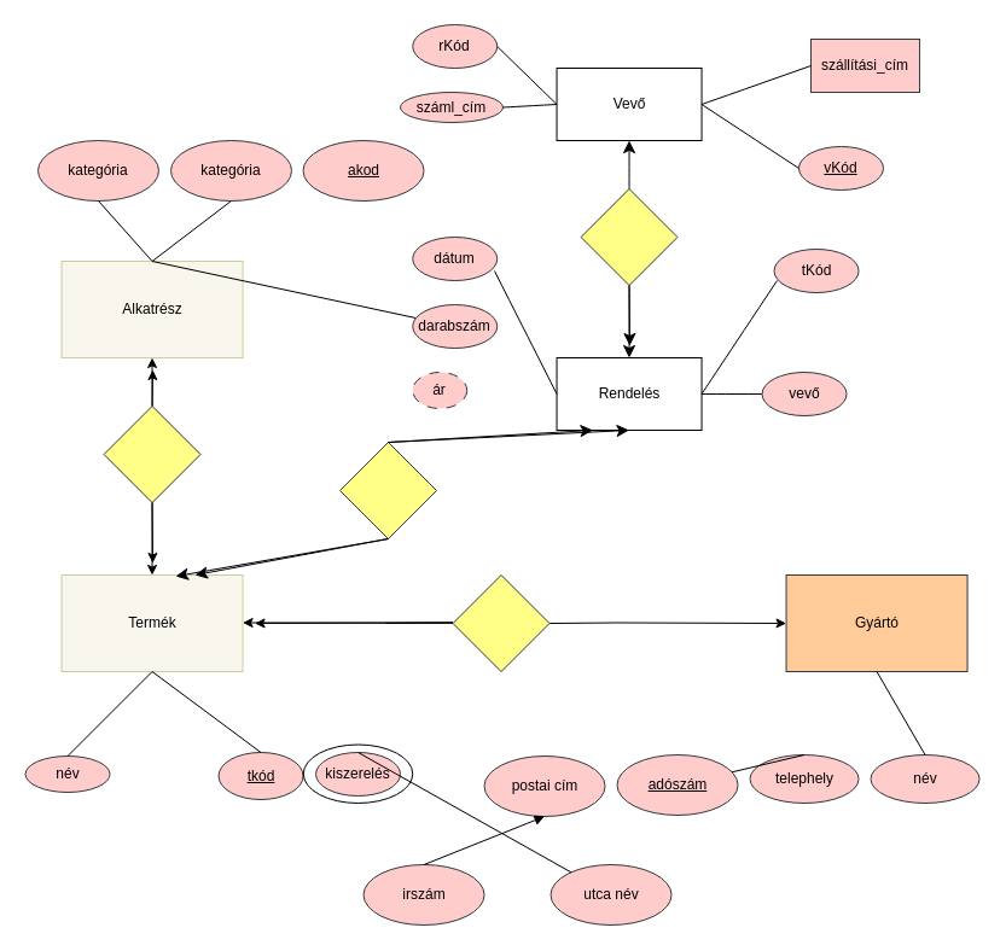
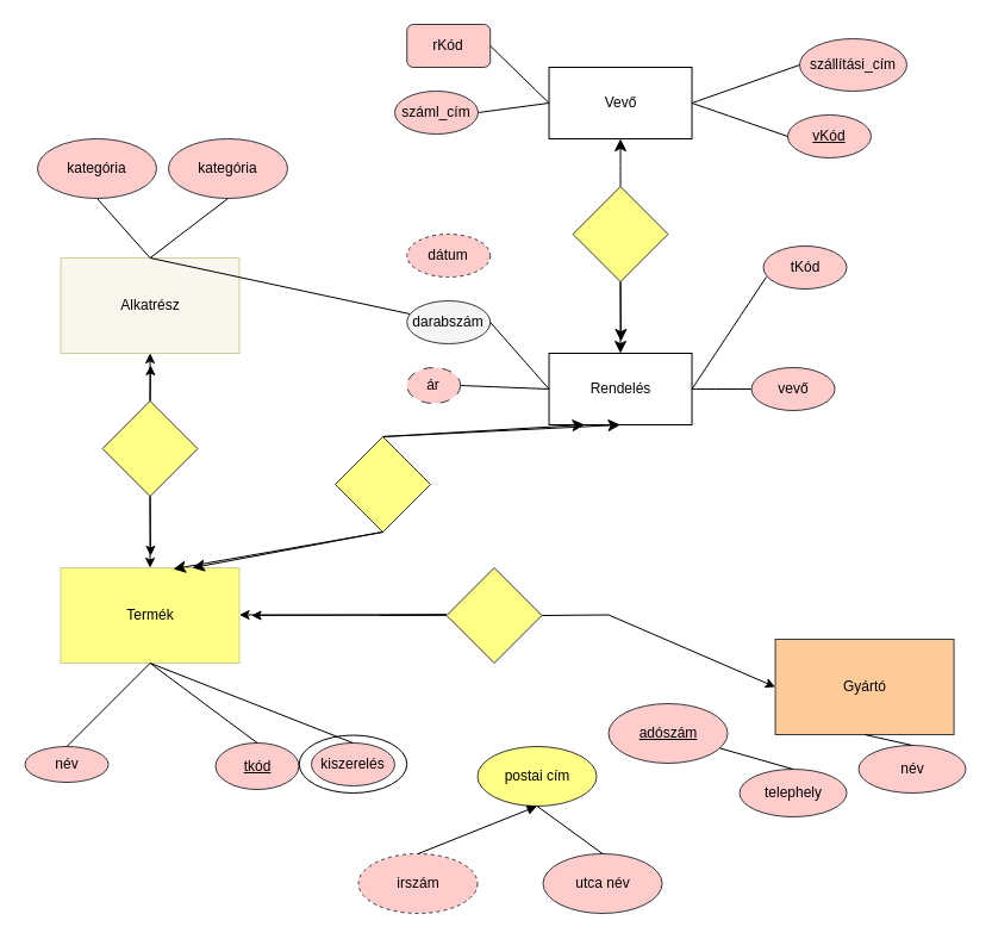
  <mxCell id="0" />
  <mxCell id="1" parent="0" />
- <mxCell id="2" value="Termék" style="rounded=0;whiteSpace=wrap;html=1;fillColor=#f9f7ed;strokeColor=#CBCF9C;" parent="1" vertex="1"><mxGeometry x="50.54" y="476" width="150" height="80" as="geometry" /></mxCell>
- <mxCell id="3" value="Gyártó" style="rounded=0;whiteSpace=wrap;html=1;fillColor=#ffcc99;strokeColor=#36393d;" parent="1" vertex="1"><mxGeometry x="650.54" y="476" width="150" height="80" as="geometry" /></mxCell>
+ <mxCell id="2" value="Termék" style="rounded=0;whiteSpace=wrap;html=1;fillColor=#ffff88;strokeColor=#CBCF9C;" parent="1" vertex="1"><mxGeometry x="50.54" y="476" width="150" height="80" as="geometry" /></mxCell>
+ <mxCell id="3" value="Gyártó" style="rounded=0;whiteSpace=wrap;html=1;fillColor=#ffcc99;strokeColor=#36393d;" parent="1" vertex="1"><mxGeometry x="650.54" y="536" width="150" height="80" as="geometry" /></mxCell>
  <mxCell id="4" value="" style="endArrow=classic;html=1;rounded=0;exitX=1;exitY=0.5;exitDx=0;exitDy=0;entryX=0;entryY=0.5;entryDx=0;entryDy=0;" parent="1" source="5" target="3" edge="1"><mxGeometry width="50" height="50" relative="1" as="geometry"><mxPoint x="400.54" y="515.5" as="sourcePoint" /><mxPoint x="630.54" y="516" as="targetPoint" /><Array as="points"><mxPoint x="510.54" y="515.5" /></Array></mxGeometry></mxCell>
  <mxCell id="5" value="" style="rhombus;whiteSpace=wrap;html=1;fillColor=#ffff88;strokeColor=#36393d;" parent="1" vertex="1"><mxGeometry x="374.54" y="476" width="80" height="80" as="geometry" /></mxCell>
  <mxCell id="6" value="" style="endArrow=classic;html=1;rounded=0;exitX=1;exitY=0.5;exitDx=0;exitDy=0;" parent="1" edge="1"><mxGeometry width="50" height="50" relative="1" as="geometry"><mxPoint x="318.54" y="516" as="sourcePoint" /><mxPoint x="210.54" y="516" as="targetPoint" /><Array as="points"><mxPoint x="374.54" y="515.5" /></Array></mxGeometry></mxCell>
  <mxCell id="7" value="" style="endArrow=classic;html=1;rounded=0;entryX=1;entryY=0.5;entryDx=0;entryDy=0;exitX=0;exitY=0.5;exitDx=0;exitDy=0;" parent="1" edge="1"><mxGeometry width="50" height="50" relative="1" as="geometry"><mxPoint x="374.54" y="515.5" as="sourcePoint" /><mxPoint x="200.54" y="515.5" as="targetPoint" /></mxGeometry></mxCell>
  <mxCell id="8" value="név" style="ellipse;whiteSpace=wrap;html=1;fillColor=#ffcccc;strokeColor=#36393d;" parent="1" vertex="1"><mxGeometry x="20.54" y="626" width="70" height="30" as="geometry" /></mxCell>
- <mxCell id="9" value="telephely" style="ellipse;whiteSpace=wrap;html=1;fillColor=#ffcccc;strokeColor=#36393d;" parent="1" vertex="1"><mxGeometry x="620.54" y="625" width="90" height="40" as="geometry" /></mxCell>
+ <mxCell id="9" value="telephely" style="ellipse;whiteSpace=wrap;html=1;fillColor=#ffcccc;strokeColor=#36393d;" parent="1" vertex="1"><mxGeometry x="620.54" y="645" width="90" height="40" as="geometry" /></mxCell>
  <mxCell id="10" value="név" style="ellipse;whiteSpace=wrap;html=1;fillColor=#ffcccc;strokeColor=#36393d;" parent="1" vertex="1"><mxGeometry x="720.54" y="625" width="90" height="40" as="geometry" /></mxCell>
- <mxCell id="11" value="&lt;u&gt;adószám&lt;/u&gt;" style="ellipse;whiteSpace=wrap;html=1;fillColor=#ffcccc;strokeColor=#36393d;" parent="1" vertex="1"><mxGeometry x="510.54" y="625" width="100" height="50" as="geometry" /></mxCell>
+ <mxCell id="11" value="&lt;u&gt;adószám&lt;/u&gt;" style="ellipse;whiteSpace=wrap;html=1;fillColor=#ffcccc;strokeColor=#36393d;" parent="1" vertex="1"><mxGeometry x="510.54" y="590" width="100" height="50" as="geometry" /></mxCell>
  <mxCell id="12" value="&lt;u&gt;tkód&lt;/u&gt;" style="ellipse;whiteSpace=wrap;html=1;fillColor=#ffcccc;strokeColor=#36393d;" parent="1" vertex="1"><mxGeometry x="180.54" y="623" width="70" height="39" as="geometry" /></mxCell>
  <mxCell id="13" value="" style="endArrow=none;html=1;rounded=0;exitX=0.5;exitY=0;exitDx=0;exitDy=0;entryX=0.5;entryY=1;entryDx=0;entryDy=0;" parent="1" source="8" target="2" edge="1"><mxGeometry width="50" height="50" relative="1" as="geometry"><mxPoint x="41" y="625.4" as="sourcePoint" /><mxPoint x="120.54" y="576" as="targetPoint" /></mxGeometry></mxCell>
  <mxCell id="14" value="" style="endArrow=none;html=1;rounded=0;exitX=0.5;exitY=0;exitDx=0;exitDy=0;entryX=0.5;entryY=1;entryDx=0;entryDy=0;" parent="1" source="12" target="2" edge="1"><mxGeometry width="50" height="50" relative="1" as="geometry"><mxPoint x="390.54" y="676" as="sourcePoint" /><mxPoint x="440.54" y="626" as="targetPoint" /></mxGeometry></mxCell>
  <mxCell id="15" value="" style="endArrow=none;html=1;rounded=0;exitX=0.5;exitY=0;exitDx=0;exitDy=0;" parent="1" source="9" target="11" edge="1"><mxGeometry width="50" height="50" relative="1" as="geometry"><mxPoint x="390.54" y="676" as="sourcePoint" /><mxPoint x="440.54" y="626" as="targetPoint" /></mxGeometry></mxCell>
  <mxCell id="16" value="" style="endArrow=none;html=1;rounded=0;exitX=0.5;exitY=0;exitDx=0;exitDy=0;entryX=0.5;entryY=1;entryDx=0;entryDy=0;" parent="1" source="10" target="3" edge="1"><mxGeometry width="50" height="50" relative="1" as="geometry"><mxPoint x="390.54" y="676" as="sourcePoint" /><mxPoint x="440.54" y="626" as="targetPoint" /></mxGeometry></mxCell>
- <mxCell id="17" value="postai cím" style="ellipse;whiteSpace=wrap;html=1;fillColor=#ffcccc;strokeColor=#36393d;" parent="1" vertex="1"><mxGeometry x="400.54" y="626" width="100" height="50" as="geometry" /></mxCell>
+ <mxCell id="17" value="postai cím" style="ellipse;whiteSpace=wrap;html=1;fillColor=#ffff88;strokeColor=#36393d;" parent="1" vertex="1"><mxGeometry x="400.54" y="626" width="100" height="50" as="geometry" /></mxCell>
  <mxCell id="18" value="utca név" style="ellipse;whiteSpace=wrap;html=1;fillColor=#ffcccc;strokeColor=#36393d;" parent="1" vertex="1"><mxGeometry x="455.54" y="716" width="100" height="50" as="geometry" /></mxCell>
- <mxCell id="19" value="irszám" style="ellipse;whiteSpace=wrap;html=1;fillColor=#ffcccc;strokeColor=#36393d;" parent="1" vertex="1"><mxGeometry x="300.54" y="716" width="100" height="50" as="geometry" /></mxCell>
+ <mxCell id="19" value="irszám" style="ellipse;whiteSpace=wrap;html=1;fillColor=#ffcccc;strokeColor=#36393d;dashed=1;" parent="1" vertex="1"><mxGeometry x="300.54" y="716" width="100" height="50" as="geometry" /></mxCell>
  <mxCell id="20" value="" style="endArrow=block;html=1;rounded=0;exitX=0.5;exitY=0;exitDx=0;exitDy=0;entryX=0.5;entryY=1;entryDx=0;entryDy=0;" parent="1" source="19" target="17" edge="1"><mxGeometry width="50" height="50" relative="1" as="geometry"><mxPoint x="440.54" y="676" as="sourcePoint" /><mxPoint x="490.54" y="626" as="targetPoint" /></mxGeometry></mxCell>
+ <mxCell id="21" value="" style="endArrow=none;html=1;rounded=0;entryX=0.5;entryY=1;entryDx=0;entryDy=0;exitX=0.5;exitY=0;exitDx=0;exitDy=0;" parent="1" source="18" target="17" edge="1"><mxGeometry width="50" height="50" relative="1" as="geometry"><mxPoint x="490.54" y="866" as="sourcePoint" /><mxPoint x="540.54" y="816" as="targetPoint" /></mxGeometry></mxCell>
  <mxCell id="22" value="kiszerelés" style="ellipse;whiteSpace=wrap;html=1;fillColor=#ffcccc;strokeColor=#36393d;" parent="1" vertex="1"><mxGeometry x="261" y="623" width="70" height="36" as="geometry" /></mxCell>
- <mxCell id="23" value="" style="endArrow=none;html=1;rounded=0;exitX=0.5;exitY=0;exitDx=0;exitDy=0;" parent="1" source="22" target="18" edge="1"><mxGeometry width="50" height="50" relative="1" as="geometry"><mxPoint x="170.54" y="676" as="sourcePoint" /><mxPoint x="220.54" y="626" as="targetPoint" /></mxGeometry></mxCell>
+ <mxCell id="23" value="" style="endArrow=none;html=1;rounded=0;exitX=0.5;exitY=0;exitDx=0;exitDy=0;entryX=0.5;entryY=1;entryDx=0;entryDy=0;" parent="1" source="22" target="2" edge="1"><mxGeometry width="50" height="50" relative="1" as="geometry"><mxPoint x="170.54" y="676" as="sourcePoint" /><mxPoint x="220.54" y="626" as="targetPoint" /></mxGeometry></mxCell>
  <mxCell id="24" value="Alkatrész" style="rounded=0;whiteSpace=wrap;html=1;fillColor=#f9f7ed;strokeColor=#CBCF9C;" parent="1" vertex="1"><mxGeometry x="50.54" y="216" width="150" height="80" as="geometry" /></mxCell>
  <mxCell id="25" value="" style="rhombus;whiteSpace=wrap;html=1;fillColor=#ffff88;strokeColor=#36393d;" parent="1" vertex="1"><mxGeometry x="85.54" y="336" width="80" height="80" as="geometry" /></mxCell>
  <mxCell id="26" value="" style="endArrow=classic;html=1;rounded=0;exitX=0.5;exitY=0;exitDx=0;exitDy=0;entryX=0.5;entryY=1;entryDx=0;entryDy=0;" parent="1" source="25" target="24" edge="1"><mxGeometry width="50" height="50" relative="1" as="geometry"><mxPoint x="180.54" y="376" as="sourcePoint" /><mxPoint x="230.54" y="326" as="targetPoint" /></mxGeometry></mxCell>
  <mxCell id="27" value="" style="endArrow=classic;html=1;rounded=0;exitX=0.5;exitY=0;exitDx=0;exitDy=0;" parent="1" source="25" edge="1"><mxGeometry width="50" height="50" relative="1" as="geometry"><mxPoint x="291" y="546" as="sourcePoint" /><mxPoint x="126" y="306" as="targetPoint" /></mxGeometry></mxCell>
  <mxCell id="28" value="" style="endArrow=classic;html=1;rounded=0;exitX=0.5;exitY=1;exitDx=0;exitDy=0;entryX=0.5;entryY=0;entryDx=0;entryDy=0;" parent="1" source="25" target="2" edge="1"><mxGeometry width="50" height="50" relative="1" as="geometry"><mxPoint x="291" y="546" as="sourcePoint" /><mxPoint x="341" y="496" as="targetPoint" /></mxGeometry></mxCell>
  <mxCell id="29" value="" style="endArrow=classic;html=1;rounded=0;exitX=0.5;exitY=1;exitDx=0;exitDy=0;" parent="1" source="25" edge="1"><mxGeometry width="50" height="50" relative="1" as="geometry"><mxPoint x="291" y="546" as="sourcePoint" /><mxPoint x="126" y="466" as="targetPoint" /></mxGeometry></mxCell>
  <mxCell id="30" value="" style="ellipse;whiteSpace=wrap;html=1;fillColor=none;" parent="1" vertex="1"><mxGeometry x="250.77" y="616.5" width="90.46" height="48.5" as="geometry" /></mxCell>
- <mxCell id="31" value="&lt;u&gt;akod&lt;/u&gt;" style="ellipse;whiteSpace=wrap;html=1;fillColor=#ffcccc;strokeColor=#36393d;" parent="1" vertex="1"><mxGeometry x="250.54" y="116" width="100" height="50" as="geometry" /></mxCell>
  <mxCell id="32" value="kategória" style="ellipse;whiteSpace=wrap;html=1;fillColor=#ffcccc;strokeColor=#36393d;" parent="1" vertex="1"><mxGeometry x="31" y="116" width="100" height="50" as="geometry" /></mxCell>
  <mxCell id="33" value="" style="endArrow=none;html=1;rounded=0;exitX=0.5;exitY=0;exitDx=0;exitDy=0;entryX=0.5;entryY=1;entryDx=0;entryDy=0;" parent="1" source="24" target="32" edge="1"><mxGeometry width="50" height="50" relative="1" as="geometry"><mxPoint x="601" y="446" as="sourcePoint" /><mxPoint x="651" y="396" as="targetPoint" /></mxGeometry></mxCell>
  <mxCell id="34" value="" style="endArrow=none;html=1;rounded=0;exitX=0.5;exitY=0;exitDx=0;exitDy=0;" parent="1" source="24" target="49" edge="1"><mxGeometry width="50" height="50" relative="1" as="geometry"><mxPoint x="601" y="446" as="sourcePoint" /><mxPoint x="651" y="396" as="targetPoint" /></mxGeometry></mxCell>
  <mxCell id="35" value="kategória" style="ellipse;whiteSpace=wrap;html=1;fillColor=#ffcccc;strokeColor=#36393d;" parent="1" vertex="1"><mxGeometry x="141" y="116" width="100" height="50" as="geometry" /></mxCell>
  <mxCell id="36" value="" style="endArrow=none;html=1;rounded=0;exitX=0.5;exitY=0;exitDx=0;exitDy=0;entryX=0.5;entryY=1;entryDx=0;entryDy=0;" parent="1" source="24" target="35" edge="1"><mxGeometry width="50" height="50" relative="1" as="geometry"><mxPoint x="601" y="446" as="sourcePoint" /><mxPoint x="651" y="396" as="targetPoint" /></mxGeometry></mxCell>
  <mxCell id="37" value="Rendelés" style="rounded=0;whiteSpace=wrap;html=1;" vertex="1" parent="1"><mxGeometry x="460.54" y="296" width="120" height="60" as="geometry" /></mxCell>
  <mxCell id="38" value="Vevő" style="rounded=0;whiteSpace=wrap;html=1;" vertex="1" parent="1"><mxGeometry x="460.54" y="56" width="120" height="60" as="geometry" /></mxCell>
  <mxCell id="39" value="" style="rhombus;whiteSpace=wrap;html=1;fillColor=#ffff88;strokeColor=#36393d;" vertex="1" parent="1"><mxGeometry x="281" y="366" width="80" height="80" as="geometry" /></mxCell>
  <mxCell id="40" value="" style="rhombus;whiteSpace=wrap;html=1;fillColor=#ffff88;strokeColor=#36393d;" vertex="1" parent="1"><mxGeometry x="480.54" y="156" width="80" height="80" as="geometry" /></mxCell>
  <mxCell id="41" value="" style="endArrow=classic;html=1;rounded=0;fontSize=12;startSize=8;endSize=8;curved=1;exitX=0.5;exitY=0;exitDx=0;exitDy=0;entryX=0.5;entryY=1;entryDx=0;entryDy=0;" edge="1" parent="1" source="39" target="37"><mxGeometry width="50" height="50" relative="1" as="geometry"><mxPoint x="561" y="466" as="sourcePoint" /><mxPoint x="621" y="416" as="targetPoint" /></mxGeometry></mxCell>
  <mxCell id="42" value="" style="endArrow=classic;html=1;rounded=0;fontSize=12;startSize=8;endSize=8;curved=1;exitX=0.5;exitY=1;exitDx=0;exitDy=0;entryX=0.63;entryY=0.013;entryDx=0;entryDy=0;entryPerimeter=0;" edge="1" parent="1" source="39" target="2"><mxGeometry width="50" height="50" relative="1" as="geometry"><mxPoint x="571" y="466" as="sourcePoint" /><mxPoint x="621" y="416" as="targetPoint" /></mxGeometry></mxCell>
  <mxCell id="43" value="" style="endArrow=classic;html=1;rounded=0;fontSize=12;startSize=8;endSize=8;curved=1;exitX=0.5;exitY=1;exitDx=0;exitDy=0;" edge="1" parent="1" source="39"><mxGeometry width="50" height="50" relative="1" as="geometry"><mxPoint x="281" y="436" as="sourcePoint" /><mxPoint x="161" y="476" as="targetPoint" /></mxGeometry></mxCell>
  <mxCell id="44" value="" style="endArrow=classic;html=1;rounded=0;fontSize=12;startSize=8;endSize=8;curved=1;exitX=0.5;exitY=0;exitDx=0;exitDy=0;entryX=0.25;entryY=1;entryDx=0;entryDy=0;" edge="1" parent="1" source="39" target="37"><mxGeometry width="50" height="50" relative="1" as="geometry"><mxPoint x="291" y="366" as="sourcePoint" /><mxPoint x="411" y="316" as="targetPoint" /></mxGeometry></mxCell>
  <mxCell id="45" value="" style="endArrow=classic;html=1;rounded=0;fontSize=12;startSize=8;endSize=8;curved=1;entryX=0.5;entryY=0;entryDx=0;entryDy=0;" edge="1" parent="1" source="40" target="37"><mxGeometry width="50" height="50" relative="1" as="geometry"><mxPoint x="571" y="466" as="sourcePoint" /><mxPoint x="621" y="416" as="targetPoint" /></mxGeometry></mxCell>
  <mxCell id="46" value="" style="endArrow=classic;html=1;rounded=0;fontSize=12;startSize=8;endSize=8;curved=1;exitX=0.5;exitY=1;exitDx=0;exitDy=0;" edge="1" parent="1" source="40"><mxGeometry width="50" height="50" relative="1" as="geometry"><mxPoint x="571" y="466" as="sourcePoint" /><mxPoint x="521" y="286" as="targetPoint" /></mxGeometry></mxCell>
  <mxCell id="47" value="" style="endArrow=classic;html=1;rounded=0;fontSize=12;startSize=8;endSize=8;curved=1;exitX=0.5;exitY=0;exitDx=0;exitDy=0;entryX=0.5;entryY=1;entryDx=0;entryDy=0;" edge="1" parent="1" source="40" target="38"><mxGeometry width="50" height="50" relative="1" as="geometry"><mxPoint x="571" y="466" as="sourcePoint" /><mxPoint x="621" y="416" as="targetPoint" /></mxGeometry></mxCell>
- <mxCell id="48" value="dátum" style="ellipse;whiteSpace=wrap;html=1;fillColor=#ffcccc;strokeColor=#36393d;" vertex="1" parent="1"><mxGeometry x="341.23" y="196" width="70" height="36" as="geometry" /></mxCell>
- <mxCell id="49" value="darabszám" style="ellipse;whiteSpace=wrap;html=1;fillColor=#ffcccc;strokeColor=#36393d;" vertex="1" parent="1"><mxGeometry x="341.23" y="252" width="70" height="36" as="geometry" /></mxCell>
+ <mxCell id="48" value="dátum" style="ellipse;whiteSpace=wrap;html=1;fillColor=#ffcccc;strokeColor=#36393d;dashed=1;" vertex="1" parent="1"><mxGeometry x="341.23" y="196" width="70" height="36" as="geometry" /></mxCell>
+ <mxCell id="49" value="darabszám" style="ellipse;whiteSpace=wrap;html=1;fillColor=#f5f5f5;strokeColor=#36393d;" vertex="1" parent="1"><mxGeometry x="341.23" y="252" width="70" height="36" as="geometry" /></mxCell>
  <mxCell id="50" value="ár" style="ellipse;whiteSpace=wrap;html=1;fillColor=#ffcccc;strokeColor=#36393d;dashed=1;dashPattern=8 8;" vertex="1" parent="1"><mxGeometry x="341.23" y="308" width="45" height="30" as="geometry" /></mxCell>
- <mxCell id="53" value="" style="endArrow=none;html=1;rounded=0;fontSize=12;startSize=8;endSize=8;curved=1;entryX=0.968;entryY=0.778;entryDx=0;entryDy=0;entryPerimeter=0;exitX=0;exitY=0.5;exitDx=0;exitDy=0;" edge="1" parent="1" source="37" target="48"><mxGeometry width="50" height="50" relative="1" as="geometry"><mxPoint x="361" y="366" as="sourcePoint" /><mxPoint x="411" y="316" as="targetPoint" /></mxGeometry></mxCell>
+ <mxCell id="51" value="" style="endArrow=none;html=1;rounded=0;fontSize=12;startSize=8;endSize=8;curved=1;entryX=0;entryY=0.5;entryDx=0;entryDy=0;exitX=1;exitY=0.5;exitDx=0;exitDy=0;" edge="1" parent="1" source="50" target="37"><mxGeometry width="50" height="50" relative="1" as="geometry"><mxPoint x="361" y="366" as="sourcePoint" /><mxPoint x="411" y="316" as="targetPoint" /></mxGeometry></mxCell>
+ <mxCell id="52" value="" style="endArrow=none;html=1;rounded=0;fontSize=12;startSize=8;endSize=8;curved=1;entryX=1;entryY=0.5;entryDx=0;entryDy=0;exitX=0;exitY=0.5;exitDx=0;exitDy=0;" edge="1" parent="1" source="37" target="49"><mxGeometry width="50" height="50" relative="1" as="geometry"><mxPoint x="361" y="366" as="sourcePoint" /><mxPoint x="411" y="316" as="targetPoint" /></mxGeometry></mxCell>
  <mxCell id="54" value="" style="endArrow=none;html=1;rounded=0;fontSize=12;startSize=8;endSize=8;curved=1;entryX=0;entryY=0.5;entryDx=0;entryDy=0;exitX=1;exitY=0.5;exitDx=0;exitDy=0;" edge="1" parent="1" source="37" target="55"><mxGeometry width="50" height="50" relative="1" as="geometry"><mxPoint x="361" y="466" as="sourcePoint" /><mxPoint x="431" y="416" as="targetPoint" /></mxGeometry></mxCell>
  <mxCell id="55" value="vevő" style="ellipse;whiteSpace=wrap;html=1;fillColor=#ffcccc;strokeColor=#36393d;" vertex="1" parent="1"><mxGeometry x="630.54" y="308" width="70" height="36" as="geometry" /></mxCell>
  <mxCell id="56" value="tKód" style="ellipse;whiteSpace=wrap;html=1;fillColor=#ffcccc;strokeColor=#36393d;" vertex="1" parent="1"><mxGeometry x="640.54" y="206" width="70" height="36" as="geometry" /></mxCell>
  <mxCell id="57" value="" style="endArrow=none;html=1;rounded=0;fontSize=12;startSize=8;endSize=8;curved=1;entryX=0.035;entryY=0.722;entryDx=0;entryDy=0;exitX=1;exitY=0.5;exitDx=0;exitDy=0;entryPerimeter=0;" edge="1" parent="1" source="37" target="56"><mxGeometry width="50" height="50" relative="1" as="geometry"><mxPoint x="591" y="336" as="sourcePoint" /><mxPoint x="641" y="336" as="targetPoint" /></mxGeometry></mxCell>
- <mxCell id="58" value="rKód" style="ellipse;whiteSpace=wrap;html=1;fillColor=#ffcccc;strokeColor=#36393d;" vertex="1" parent="1"><mxGeometry x="341.23" y="20" width="70" height="36" as="geometry" /></mxCell>
- <mxCell id="59" value="&lt;u&gt;vKód&lt;/u&gt;" style="ellipse;whiteSpace=wrap;html=1;fillColor=#ffcccc;strokeColor=#36393d;" vertex="1" parent="1"><mxGeometry x="661" y="121" width="70" height="36" as="geometry" /></mxCell>
+ <mxCell id="58" value="rKód" style="whiteSpace=wrap;html=1;fillColor=#ffcccc;strokeColor=#36393d;rounded=1;" vertex="1" parent="1"><mxGeometry x="341.23" y="20" width="70" height="36" as="geometry" /></mxCell>
+ <mxCell id="59" value="&lt;u&gt;vKód&lt;/u&gt;" style="ellipse;whiteSpace=wrap;html=1;fillColor=#ffcccc;strokeColor=#36393d;" vertex="1" parent="1"><mxGeometry x="661" y="96" width="70" height="36" as="geometry" /></mxCell>
  <mxCell id="60" value="" style="endArrow=none;html=1;rounded=0;fontSize=12;startSize=8;endSize=8;curved=1;exitX=1;exitY=0.5;exitDx=0;exitDy=0;entryX=0;entryY=0.5;entryDx=0;entryDy=0;" edge="1" parent="1" source="38" target="59"><mxGeometry width="50" height="50" relative="1" as="geometry"><mxPoint x="571" y="266" as="sourcePoint" /><mxPoint x="621" y="216" as="targetPoint" /></mxGeometry></mxCell>
  <mxCell id="61" value="" style="endArrow=none;html=1;rounded=0;fontSize=12;startSize=8;endSize=8;curved=1;exitX=1;exitY=0.5;exitDx=0;exitDy=0;entryX=0;entryY=0.5;entryDx=0;entryDy=0;" edge="1" parent="1" source="58" target="38"><mxGeometry width="50" height="50" relative="1" as="geometry"><mxPoint x="571" y="266" as="sourcePoint" /><mxPoint x="621" y="216" as="targetPoint" /></mxGeometry></mxCell>
- <mxCell id="62" value="száml_cím" style="ellipse;whiteSpace=wrap;html=1;fillColor=#ffcccc;strokeColor=#36393d;" vertex="1" parent="1"><mxGeometry x="331" y="76" width="85" height="25" as="geometry" /></mxCell>
- <mxCell id="63" value="szállítási_cím" style="whiteSpace=wrap;html=1;fillColor=#ffcccc;strokeColor=#36393d;rounded=0;" vertex="1" parent="1"><mxGeometry x="671" y="32" width="90" height="44" as="geometry" /></mxCell>
+ <mxCell id="62" value="száml_cím" style="ellipse;whiteSpace=wrap;html=1;fillColor=#ffcccc;strokeColor=#36393d;" vertex="1" parent="1"><mxGeometry x="331" y="76" width="70" height="36" as="geometry" /></mxCell>
+ <mxCell id="63" value="szállítási_cím" style="ellipse;whiteSpace=wrap;html=1;fillColor=#ffcccc;strokeColor=#36393d;" vertex="1" parent="1"><mxGeometry x="671" y="32" width="90" height="44" as="geometry" /></mxCell>
  <mxCell id="64" value="" style="endArrow=none;html=1;rounded=0;fontSize=12;startSize=8;endSize=8;curved=1;exitX=1;exitY=0.5;exitDx=0;exitDy=0;entryX=0;entryY=0.5;entryDx=0;entryDy=0;" edge="1" parent="1" source="62" target="38"><mxGeometry width="50" height="50" relative="1" as="geometry"><mxPoint x="571" y="366" as="sourcePoint" /><mxPoint x="621" y="316" as="targetPoint" /></mxGeometry></mxCell>
  <mxCell id="65" value="" style="endArrow=none;html=1;rounded=0;fontSize=12;startSize=8;endSize=8;curved=1;exitX=1;exitY=0.5;exitDx=0;exitDy=0;entryX=0;entryY=0.5;entryDx=0;entryDy=0;" edge="1" parent="1" source="38" target="63"><mxGeometry width="50" height="50" relative="1" as="geometry"><mxPoint x="571" y="366" as="sourcePoint" /><mxPoint x="621" y="316" as="targetPoint" /></mxGeometry></mxCell>
